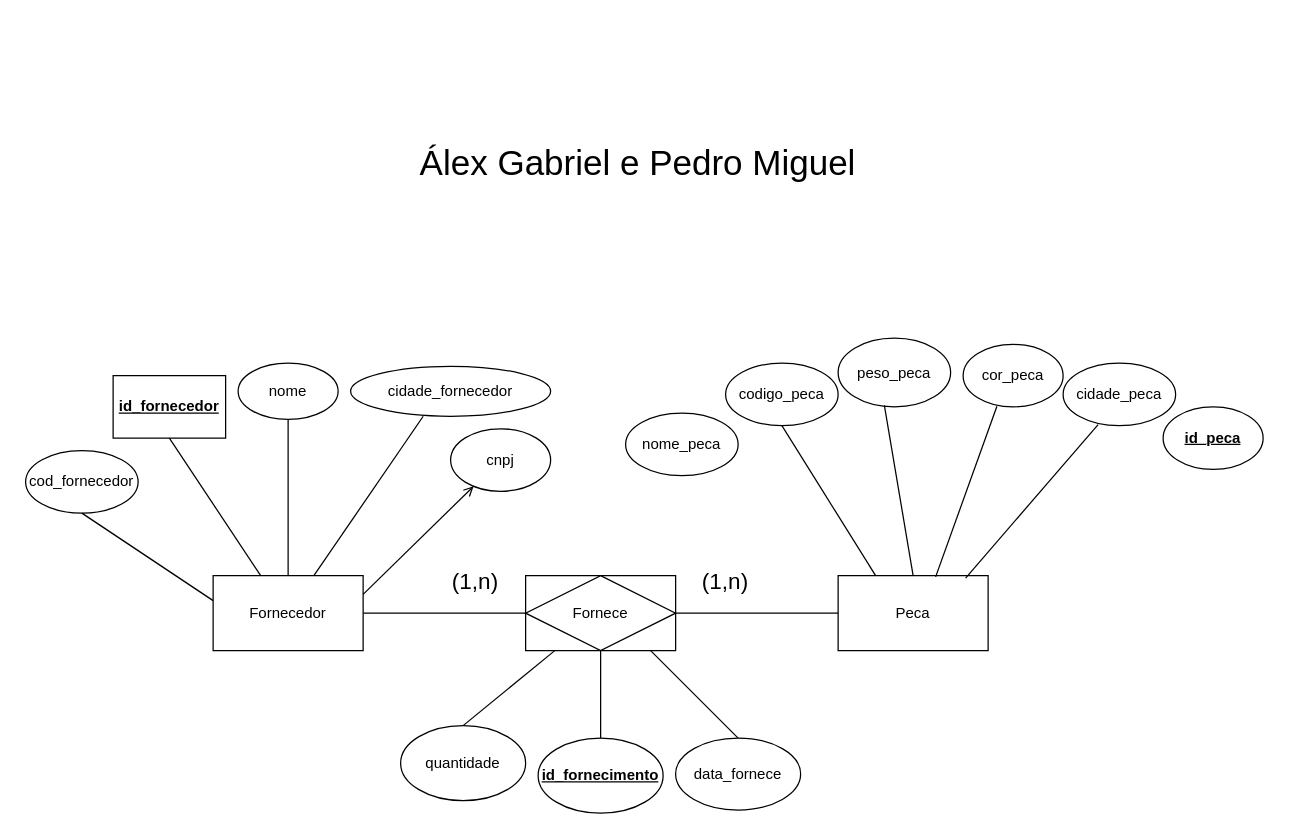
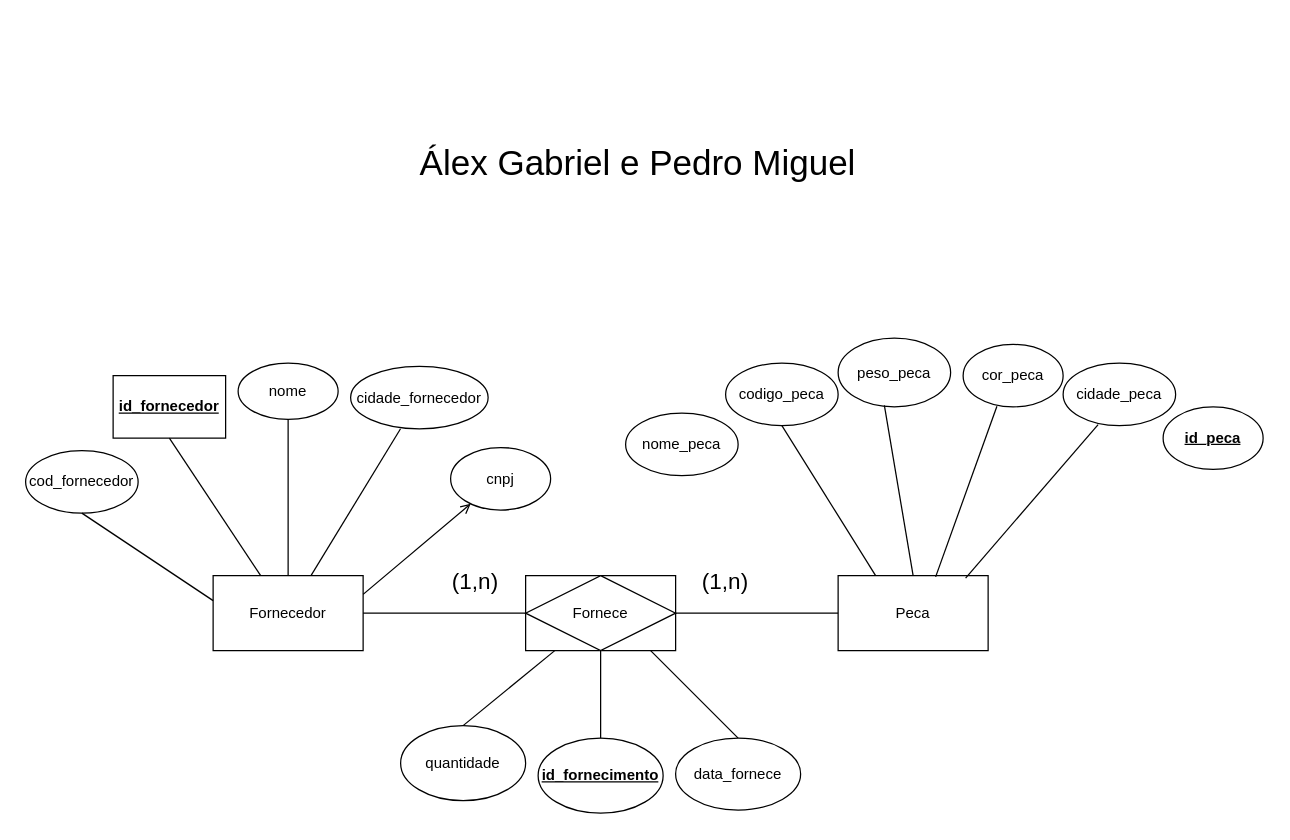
  <mxCell id="0" />
  <mxCell id="1" parent="0" />
  <mxCell id="2" value="Fornecedor" style="rounded=0;whiteSpace=wrap;html=1;" parent="1" vertex="1"><mxGeometry x="170" y="460" width="120" height="60" as="geometry" /></mxCell>
  <mxCell id="3" value="Peca" style="rounded=0;whiteSpace=wrap;html=1;" parent="1" vertex="1"><mxGeometry x="670" y="460" width="120" height="60" as="geometry" /></mxCell>
  <mxCell id="4" value="" style="rounded=0;whiteSpace=wrap;html=1;" parent="1" vertex="1"><mxGeometry x="420" y="460" width="120" height="60" as="geometry" /></mxCell>
  <mxCell id="5" value="Fornece" style="rhombus;whiteSpace=wrap;html=1;" parent="1" vertex="1"><mxGeometry x="420" y="460" width="120" height="60" as="geometry" /></mxCell>
  <mxCell id="6" value="nome" style="ellipse;whiteSpace=wrap;html=1;" parent="1" vertex="1"><mxGeometry x="190" y="290" width="80" height="45" as="geometry" /></mxCell>
- <mxCell id="7" value="cidade_fornecedor" style="ellipse;whiteSpace=wrap;html=1;" parent="1" vertex="1"><mxGeometry x="280" y="292.5" width="160" height="40" as="geometry" /></mxCell>
+ <mxCell id="7" value="cidade_fornecedor" style="ellipse;whiteSpace=wrap;html=1;" parent="1" vertex="1"><mxGeometry x="280" y="292.5" width="110" height="50" as="geometry" /></mxCell>
  <mxCell id="8" value="cod_fornecedor" style="ellipse;whiteSpace=wrap;html=1;" parent="1" vertex="1"><mxGeometry x="20" y="360" width="90" height="50" as="geometry" /></mxCell>
  <mxCell id="9" value="&lt;b&gt;&lt;u&gt;id_fornecedor&lt;/u&gt;&lt;/b&gt;" style="whiteSpace=wrap;html=1;rounded=0;" parent="1" vertex="1"><mxGeometry x="90" y="300" width="90" height="50" as="geometry" /></mxCell>
  <mxCell id="10" value="" style="endArrow=none;html=1;rounded=0;entryX=0.5;entryY=1;entryDx=0;entryDy=0;" parent="1" target="8" edge="1"><mxGeometry width="50" height="50" relative="1" as="geometry"><mxPoint x="170" y="480" as="sourcePoint" /><mxPoint x="230" y="380" as="targetPoint" /></mxGeometry></mxCell>
  <mxCell id="11" value="" style="endArrow=none;html=1;rounded=0;entryX=0.5;entryY=1;entryDx=0;entryDy=0;exitX=0.317;exitY=0;exitDx=0;exitDy=0;exitPerimeter=0;" parent="1" source="2" target="9" edge="1"><mxGeometry width="50" height="50" relative="1" as="geometry"><mxPoint x="230" y="410" as="sourcePoint" /><mxPoint x="280" y="360" as="targetPoint" /></mxGeometry></mxCell>
  <mxCell id="12" value="" style="endArrow=none;html=1;rounded=0;entryX=0.5;entryY=1;entryDx=0;entryDy=0;exitX=0.5;exitY=0;exitDx=0;exitDy=0;" parent="1" source="2" target="6" edge="1"><mxGeometry width="50" height="50" relative="1" as="geometry"><mxPoint x="260" y="390" as="sourcePoint" /><mxPoint x="310" y="340" as="targetPoint" /></mxGeometry></mxCell>
  <mxCell id="13" value="" style="endArrow=none;html=1;rounded=0;entryX=0.363;entryY=1;entryDx=0;entryDy=0;entryPerimeter=0;" parent="1" source="2" target="7" edge="1"><mxGeometry width="50" height="50" relative="1" as="geometry"><mxPoint x="330" y="420" as="sourcePoint" /><mxPoint x="380" y="370" as="targetPoint" /></mxGeometry></mxCell>
- <mxCell id="14" value="cnpj" style="ellipse;whiteSpace=wrap;html=1;" parent="1" vertex="1"><mxGeometry x="360" y="342.5" width="80" height="50" as="geometry" /></mxCell>
+ <mxCell id="14" value="cnpj" style="ellipse;whiteSpace=wrap;html=1;" parent="1" vertex="1"><mxGeometry x="360" y="357.5" width="80" height="50" as="geometry" /></mxCell>
  <mxCell id="15" value="" style="endArrow=open;html=1;rounded=0;exitX=1;exitY=0.25;exitDx=0;exitDy=0;" parent="1" source="2" target="14" edge="1"><mxGeometry width="50" height="50" relative="1" as="geometry"><mxPoint x="360" y="490" as="sourcePoint" /><mxPoint x="410" y="440" as="targetPoint" /></mxGeometry></mxCell>
  <mxCell id="16" value="&lt;u&gt;&lt;b&gt;id_fornecimento&lt;/b&gt;&lt;/u&gt;" style="ellipse;whiteSpace=wrap;html=1;" parent="1" vertex="1"><mxGeometry x="430" y="590" width="100" height="60" as="geometry" /></mxCell>
  <mxCell id="17" value="quantidade" style="ellipse;whiteSpace=wrap;html=1;" parent="1" vertex="1"><mxGeometry x="320" y="580" width="100" height="60" as="geometry" /></mxCell>
  <mxCell id="18" value="" style="endArrow=none;html=1;rounded=0;exitX=0.5;exitY=0;exitDx=0;exitDy=0;" parent="1" source="17" target="4" edge="1"><mxGeometry width="50" height="50" relative="1" as="geometry"><mxPoint x="390" y="580" as="sourcePoint" /><mxPoint x="440" y="530" as="targetPoint" /></mxGeometry></mxCell>
  <mxCell id="19" value="" style="endArrow=none;html=1;rounded=0;entryX=0.5;entryY=1;entryDx=0;entryDy=0;exitX=0.5;exitY=0;exitDx=0;exitDy=0;" parent="1" source="16" target="5" edge="1"><mxGeometry width="50" height="50" relative="1" as="geometry"><mxPoint x="480" y="590" as="sourcePoint" /><mxPoint x="530" y="540" as="targetPoint" /></mxGeometry></mxCell>
  <mxCell id="20" value="" style="endArrow=none;html=1;rounded=0;exitX=0.5;exitY=0;exitDx=0;exitDy=0;" parent="1" source="21" edge="1"><mxGeometry width="50" height="50" relative="1" as="geometry"><mxPoint x="570" y="580" as="sourcePoint" /><mxPoint x="520" y="520" as="targetPoint" /></mxGeometry></mxCell>
  <mxCell id="21" value="data_fornece" style="ellipse;whiteSpace=wrap;html=1;" parent="1" vertex="1"><mxGeometry x="540" y="590" width="100" height="57.5" as="geometry" /></mxCell>
  <mxCell id="22" value="" style="endArrow=none;html=1;rounded=0;exitX=1;exitY=0.5;exitDx=0;exitDy=0;entryX=0;entryY=0.5;entryDx=0;entryDy=0;" parent="1" source="2" target="5" edge="1"><mxGeometry width="50" height="50" relative="1" as="geometry"><mxPoint x="320" y="520" as="sourcePoint" /><mxPoint x="370" y="470" as="targetPoint" /></mxGeometry></mxCell>
  <mxCell id="23" value="" style="endArrow=none;html=1;rounded=0;exitX=1;exitY=0.5;exitDx=0;exitDy=0;entryX=0;entryY=0.5;entryDx=0;entryDy=0;" parent="1" source="5" target="3" edge="1"><mxGeometry width="50" height="50" relative="1" as="geometry"><mxPoint x="570" y="490" as="sourcePoint" /><mxPoint x="620" y="440" as="targetPoint" /></mxGeometry></mxCell>
  <mxCell id="24" value="codigo_peca" style="ellipse;whiteSpace=wrap;html=1;" parent="1" vertex="1"><mxGeometry x="580" y="290" width="90" height="50" as="geometry" /></mxCell>
  <mxCell id="25" value="nome_peca" style="ellipse;whiteSpace=wrap;html=1;" parent="1" vertex="1"><mxGeometry x="500" y="330" width="90" height="50" as="geometry" /></mxCell>
  <mxCell id="26" value="cor_peca" style="ellipse;whiteSpace=wrap;html=1;" parent="1" vertex="1"><mxGeometry x="770" y="275" width="80" height="50" as="geometry" /></mxCell>
  <mxCell id="27" value="peso_peca" style="ellipse;whiteSpace=wrap;html=1;" parent="1" vertex="1"><mxGeometry x="670" y="270" width="90" height="55" as="geometry" /></mxCell>
  <mxCell id="28" value="cidade_peca" style="ellipse;whiteSpace=wrap;html=1;" parent="1" vertex="1"><mxGeometry x="850" y="290" width="90" height="50" as="geometry" /></mxCell>
  <mxCell id="29" value="&lt;b&gt;&lt;u&gt;id_peca&lt;/u&gt;&lt;/b&gt;" style="ellipse;whiteSpace=wrap;html=1;" parent="1" vertex="1"><mxGeometry x="930" y="325" width="80" height="50" as="geometry" /></mxCell>
  <mxCell id="30" value="" style="endArrow=none;html=1;rounded=0;entryX=0.5;entryY=1;entryDx=0;entryDy=0;exitX=0.25;exitY=0;exitDx=0;exitDy=0;exitPerimeter=0;" parent="1" source="3" target="24" edge="1"><mxGeometry width="50" height="50" relative="1" as="geometry"><mxPoint x="760" y="410" as="sourcePoint" /><mxPoint x="810" y="360" as="targetPoint" /><Array as="points" /></mxGeometry></mxCell>
  <mxCell id="31" value="" style="endArrow=none;html=1;rounded=0;entryX=0.411;entryY=0.978;entryDx=0;entryDy=0;entryPerimeter=0;exitX=0.5;exitY=0;exitDx=0;exitDy=0;" parent="1" source="3" target="27" edge="1"><mxGeometry width="50" height="50" relative="1" as="geometry"><mxPoint x="720" y="460" as="sourcePoint" /><mxPoint x="830" y="330" as="targetPoint" /></mxGeometry></mxCell>
  <mxCell id="32" value="" style="endArrow=none;html=1;rounded=0;entryX=0.338;entryY=0.99;entryDx=0;entryDy=0;entryPerimeter=0;exitX=0.65;exitY=0.017;exitDx=0;exitDy=0;exitPerimeter=0;" parent="1" source="3" target="26" edge="1"><mxGeometry width="50" height="50" relative="1" as="geometry"><mxPoint x="860" y="460" as="sourcePoint" /><mxPoint x="910" y="410" as="targetPoint" /></mxGeometry></mxCell>
  <mxCell id="33" value="" style="endArrow=none;html=1;rounded=0;entryX=0.311;entryY=0.983;entryDx=0;entryDy=0;exitX=0.85;exitY=0.033;exitDx=0;exitDy=0;entryPerimeter=0;exitPerimeter=0;" parent="1" source="3" target="28" edge="1"><mxGeometry width="50" height="50" relative="1" as="geometry"><mxPoint x="960" y="460" as="sourcePoint" /><mxPoint x="1010" y="410" as="targetPoint" /></mxGeometry></mxCell>
  <mxCell id="34" value="&lt;p style=&quot;line-height: 2.5; font-size: 28px;&quot;&gt;Álex Gabriel e Pedro Miguel&lt;/p&gt;" style="text;html=1;strokeColor=none;fillColor=none;align=center;verticalAlign=middle;whiteSpace=wrap;rounded=0;fontSize=28;" parent="1" vertex="1"><mxGeometry x="300" y="20" width="420" height="220" as="geometry" /></mxCell>
  <mxCell id="35" value="(1,n)" style="text;html=1;strokeColor=none;fillColor=none;align=center;verticalAlign=middle;whiteSpace=wrap;rounded=0;fontSize=18;" vertex="1" parent="1"><mxGeometry x="350" y="450" width="60" height="30" as="geometry" /></mxCell>
  <mxCell id="36" value="(1,n)" style="text;html=1;strokeColor=none;fillColor=none;align=center;verticalAlign=middle;whiteSpace=wrap;rounded=0;fontSize=18;" vertex="1" parent="1"><mxGeometry x="550" y="450" width="60" height="30" as="geometry" /></mxCell>
